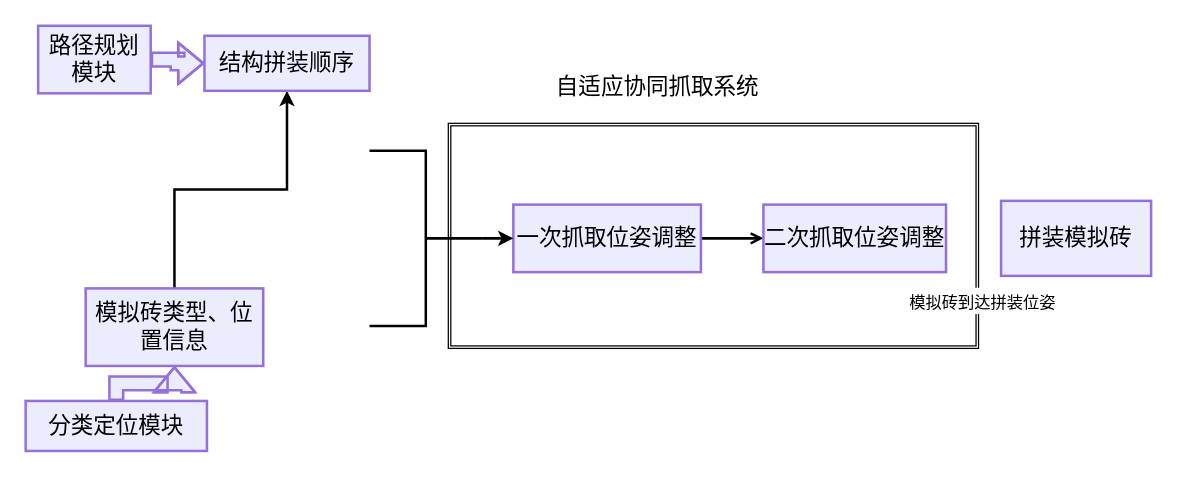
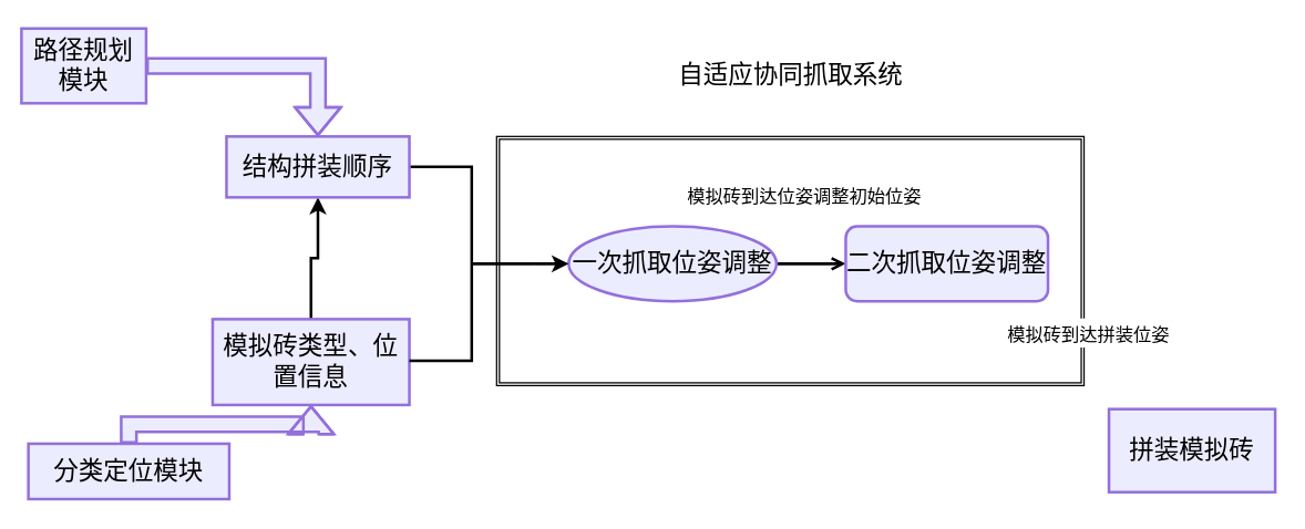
  <mxCell id="0" />
  <mxCell id="1" parent="0" />
  <mxCell id="2" value="" style="shape=ext;double=1;rounded=0;whiteSpace=wrap;html=1;fontFamily=Helvetica;fontSize=18;fontColor=default;labelBackgroundColor=default;strokeWidth=1;" vertex="1" parent="1"><mxGeometry x="358" y="98" width="424" height="180" as="geometry" /></mxCell>
- <mxCell id="3" value="路径规划模块" style="whiteSpace=wrap;strokeWidth=2;strokeColor=light-dark(#9370db, #ededed);align=center;verticalAlign=middle;fontFamily=Helvetica;fontSize=18;fontColor=default;fillColor=light-dark(#ececff, #392f3f);" vertex="1" parent="1"><mxGeometry x="30" y="20" width="90" height="54" as="geometry" /></mxCell>
+ <mxCell id="3" value="路径规划模块" style="whiteSpace=wrap;strokeWidth=2;strokeColor=light-dark(#9370db, #ededed);align=center;verticalAlign=middle;fontFamily=Helvetica;fontSize=18;fontColor=default;fillColor=light-dark(#ececff, #392f3f);" vertex="1" parent="1"><mxGeometry x="15" y="20" width="90" height="54" as="geometry" /></mxCell>
  <mxCell id="4" style="edgeStyle=orthogonalEdgeStyle;rounded=0;orthogonalLoop=1;jettySize=auto;html=1;strokeWidth=2;" edge="1" parent="1" source="5" target="13"><mxGeometry relative="1" as="geometry" /></mxCell>
- <mxCell id="5" value="模拟砖类型、位置信息" style="whiteSpace=wrap;strokeWidth=2;strokeColor=light-dark(#9370db, #ededed);align=center;verticalAlign=middle;fontFamily=Helvetica;fontSize=18;fontColor=default;fillColor=light-dark(#ececff, #392f3f);" vertex="1" parent="1"><mxGeometry x="68" y="230" width="142" height="62" as="geometry" /></mxCell>
+ <mxCell id="5" value="模拟砖类型、位置信息" style="whiteSpace=wrap;strokeWidth=2;strokeColor=light-dark(#9370db, #ededed);align=center;verticalAlign=middle;fontFamily=Helvetica;fontSize=18;fontColor=default;fillColor=light-dark(#ececff, #392f3f);" vertex="1" parent="1"><mxGeometry x="153" y="230" width="142" height="62" as="geometry" /></mxCell>
  <mxCell id="6" value="" style="edgeStyle=orthogonalEdgeStyle;rounded=0;orthogonalLoop=1;jettySize=auto;html=1;strokeWidth=2;endArrow=open;" edge="1" parent="1" source="7" target="8"><mxGeometry relative="1" as="geometry" /></mxCell>
- <mxCell id="7" value="一次抓取位姿调整" style="whiteSpace=wrap;strokeWidth=2;strokeColor=light-dark(#9370db, #ededed);align=center;verticalAlign=middle;fontFamily=Helvetica;fontSize=18;fontColor=default;fillColor=light-dark(#ececff, #392f3f);" vertex="1" parent="1"><mxGeometry x="410" y="163" width="150" height="54" as="geometry" /></mxCell>
- <mxCell id="8" value="二次抓取位姿调整" style="whiteSpace=wrap;strokeWidth=2;strokeColor=light-dark(#9370db, #ededed);align=center;verticalAlign=middle;fontFamily=Helvetica;fontSize=18;fontColor=default;fillColor=light-dark(#ececff, #392f3f);" vertex="1" parent="1"><mxGeometry x="610" y="163" width="146" height="54" as="geometry" /></mxCell>
+ <mxCell id="7" value="一次抓取位姿调整" style="ellipse;whiteSpace=wrap;strokeWidth=2;strokeColor=light-dark(#9370db, #ededed);align=center;verticalAlign=middle;fontFamily=Helvetica;fontSize=18;fontColor=default;fillColor=light-dark(#ececff, #392f3f);" vertex="1" parent="1"><mxGeometry x="410" y="163" width="150" height="54" as="geometry" /></mxCell>
+ <mxCell id="8" value="二次抓取位姿调整" style="whiteSpace=wrap;strokeWidth=2;strokeColor=light-dark(#9370db, #ededed);align=center;verticalAlign=middle;fontFamily=Helvetica;fontSize=18;fontColor=default;fillColor=light-dark(#ececff, #392f3f);rounded=1;" vertex="1" parent="1"><mxGeometry x="610" y="163" width="146" height="54" as="geometry" /></mxCell>
  <mxCell id="9" value="" style="shape=flexArrow;endArrow=classic;html=1;rounded=0;strokeColor=light-dark(#9370db, #ededed);strokeWidth=2;align=center;verticalAlign=middle;fontFamily=Helvetica;fontSize=18;fontColor=default;fillColor=light-dark(#ececff, #392f3f);edgeStyle=orthogonalEdgeStyle;" edge="1" parent="1" source="3" target="13"><mxGeometry width="50" height="50" relative="1" as="geometry"><mxPoint x="223.66" y="80" as="sourcePoint" /><mxPoint x="223.66" y="40" as="targetPoint" /></mxGeometry></mxCell>
  <mxCell id="10" value="分类定位模块" style="whiteSpace=wrap;strokeWidth=2;strokeColor=light-dark(#9370db, #ededed);align=center;verticalAlign=middle;fontFamily=Helvetica;fontSize=18;fontColor=default;fillColor=light-dark(#ececff, #392f3f);" vertex="1" parent="1"><mxGeometry x="20" y="320" width="145" height="40" as="geometry" /></mxCell>
  <mxCell id="11" value="" style="edgeStyle=orthogonalEdgeStyle;rounded=0;orthogonalLoop=1;jettySize=auto;html=1;strokeWidth=2;" edge="1" parent="1" source="12" target="7"><mxGeometry relative="1" as="geometry" /></mxCell>
  <mxCell id="12" value="" style="strokeWidth=2;html=1;shape=mxgraph.flowchart.annotation_2;align=left;labelPosition=right;pointerEvents=1;rotation=-180;" vertex="1" parent="1"><mxGeometry x="295" y="120" width="90" height="140" as="geometry" /></mxCell>
- <mxCell id="13" value="结构拼装顺序" style="whiteSpace=wrap;strokeWidth=2;strokeColor=light-dark(#9370db, #ededed);align=center;verticalAlign=middle;fontFamily=Helvetica;fontSize=18;fontColor=default;fillColor=light-dark(#ececff, #392f3f);" vertex="1" parent="1"><mxGeometry x="163" y="28" width="132" height="44" as="geometry" /></mxCell>
- <mxCell id="14" value="拼装模拟砖" style="whiteSpace=wrap;html=1;fontSize=18;fillColor=light-dark(#ececff, #392f3f);strokeColor=light-dark(#9370db, #ededed);strokeWidth=2;" vertex="1" parent="1"><mxGeometry x="800" y="160" width="120" height="60" as="geometry" /></mxCell>
+ <mxCell id="13" value="结构拼装顺序" style="whiteSpace=wrap;strokeWidth=2;strokeColor=light-dark(#9370db, #ededed);align=center;verticalAlign=middle;fontFamily=Helvetica;fontSize=18;fontColor=default;fillColor=light-dark(#ececff, #392f3f);" vertex="1" parent="1"><mxGeometry x="163" y="98" width="132" height="44" as="geometry" /></mxCell>
+ <mxCell id="14" value="拼装模拟砖" style="whiteSpace=wrap;html=1;fontSize=18;fillColor=light-dark(#ececff, #392f3f);strokeColor=light-dark(#9370db, #ededed);strokeWidth=2;" vertex="1" parent="1"><mxGeometry x="800" y="295" width="120" height="60" as="geometry" /></mxCell>
  <mxCell id="15" value="" style="shape=flexArrow;endArrow=classic;html=1;rounded=0;strokeColor=light-dark(#9370db, #ededed);strokeWidth=2;align=center;verticalAlign=middle;fontFamily=Helvetica;fontSize=18;fontColor=default;fillColor=light-dark(#ececff, #392f3f);edgeStyle=orthogonalEdgeStyle;entryX=0.5;entryY=1;entryDx=0;entryDy=0;" edge="1" parent="1" source="10" target="5"><mxGeometry width="50" height="50" relative="1" as="geometry"><mxPoint x="239" y="401" as="sourcePoint" /><mxPoint x="130" y="350" as="targetPoint" /></mxGeometry></mxCell>
- <mxCell id="16" value="自适应协同抓取系统" style="text;html=1;align=center;verticalAlign=middle;resizable=0;points=[];autosize=1;strokeColor=none;fillColor=none;fontFamily=Helvetica;fontSize=18;fontColor=default;labelBackgroundColor=default;" vertex="1" parent="1"><mxGeometry x="430" y="49" width="190" height="40" as="geometry" /></mxCell>
+ <mxCell id="16" value="自适应协同抓取系统" style="text;html=1;align=center;verticalAlign=middle;resizable=0;points=[];autosize=1;strokeColor=none;fillColor=none;fontFamily=Helvetica;fontSize=18;fontColor=default;labelBackgroundColor=default;" vertex="1" parent="1"><mxGeometry x="475" y="34" width="190" height="40" as="geometry" /></mxCell>
+ <mxCell id="17" value="&lt;font style=&quot;font-size: 13px;&quot;&gt;模拟砖到达位姿调整初始位姿&lt;/font&gt;" style="text;html=1;align=center;verticalAlign=middle;resizable=0;points=[];autosize=1;strokeColor=none;fillColor=none;fontFamily=Helvetica;fontSize=18;fontColor=default;labelBackgroundColor=default;" vertex="1" parent="1"><mxGeometry x="485" y="120" width="190" height="40" as="geometry" /></mxCell>
  <mxCell id="18" value="&lt;font style=&quot;font-size: 13px;&quot;&gt;模拟砖到达拼装位姿&lt;/font&gt;" style="text;html=1;align=center;verticalAlign=middle;resizable=0;points=[];autosize=1;strokeColor=none;fillColor=none;fontFamily=Helvetica;fontSize=18;fontColor=default;labelBackgroundColor=default;" vertex="1" parent="1"><mxGeometry x="715" y="220" width="140" height="40" as="geometry" /></mxCell>
